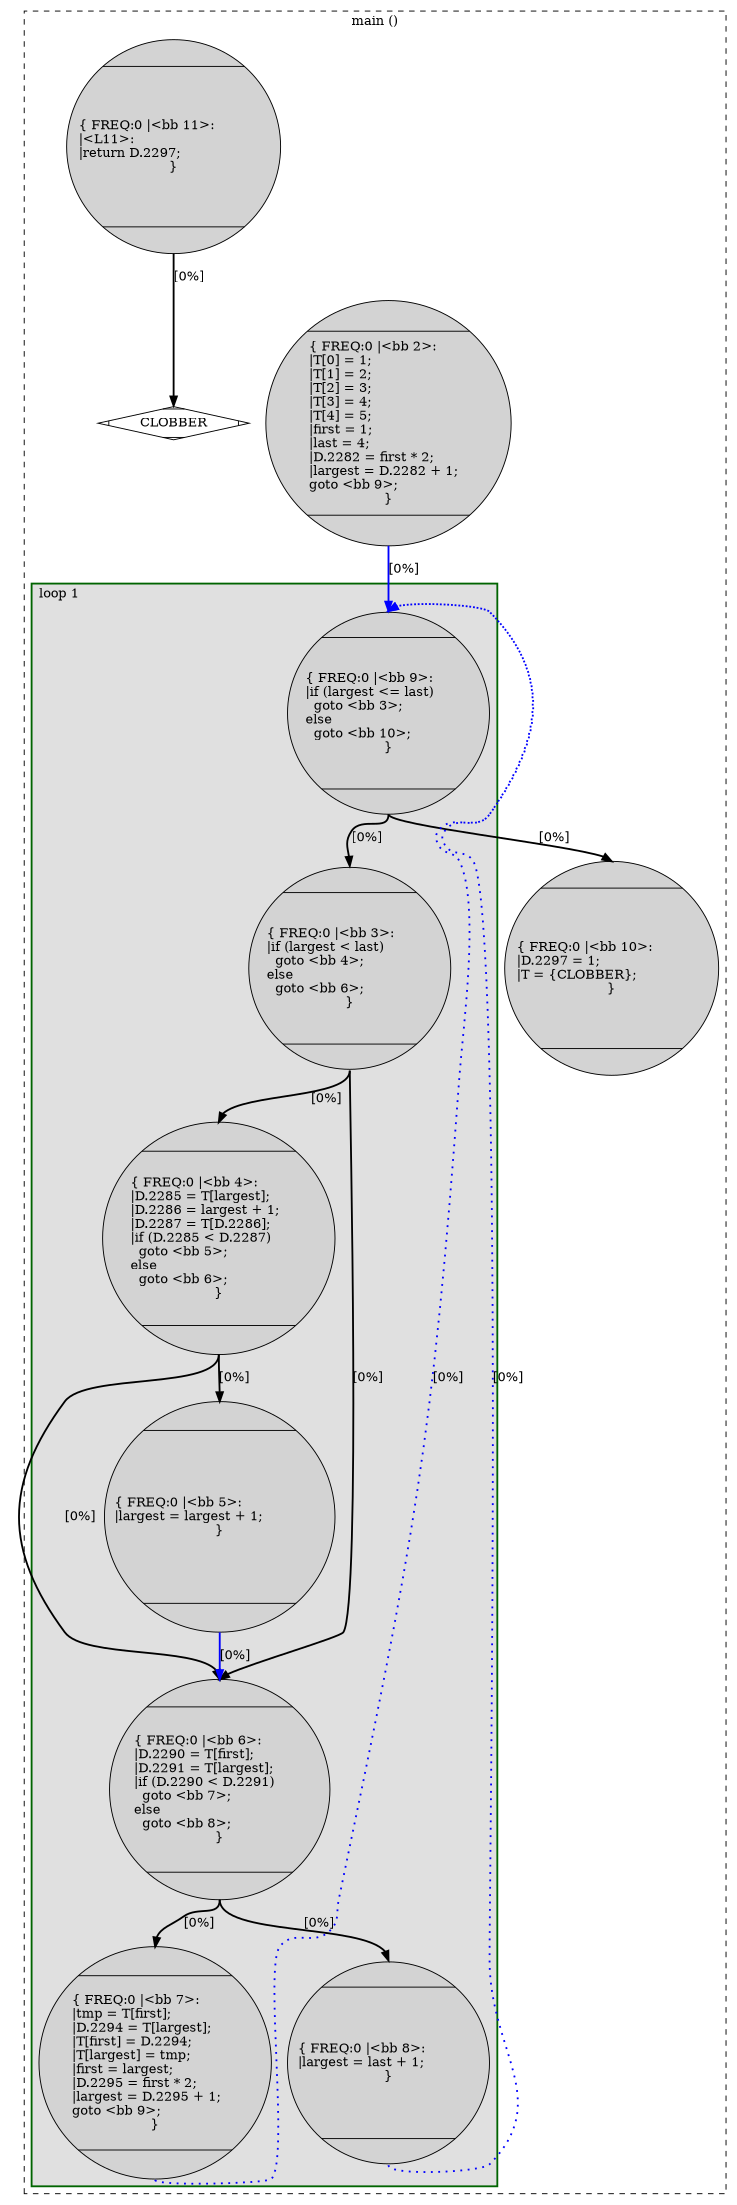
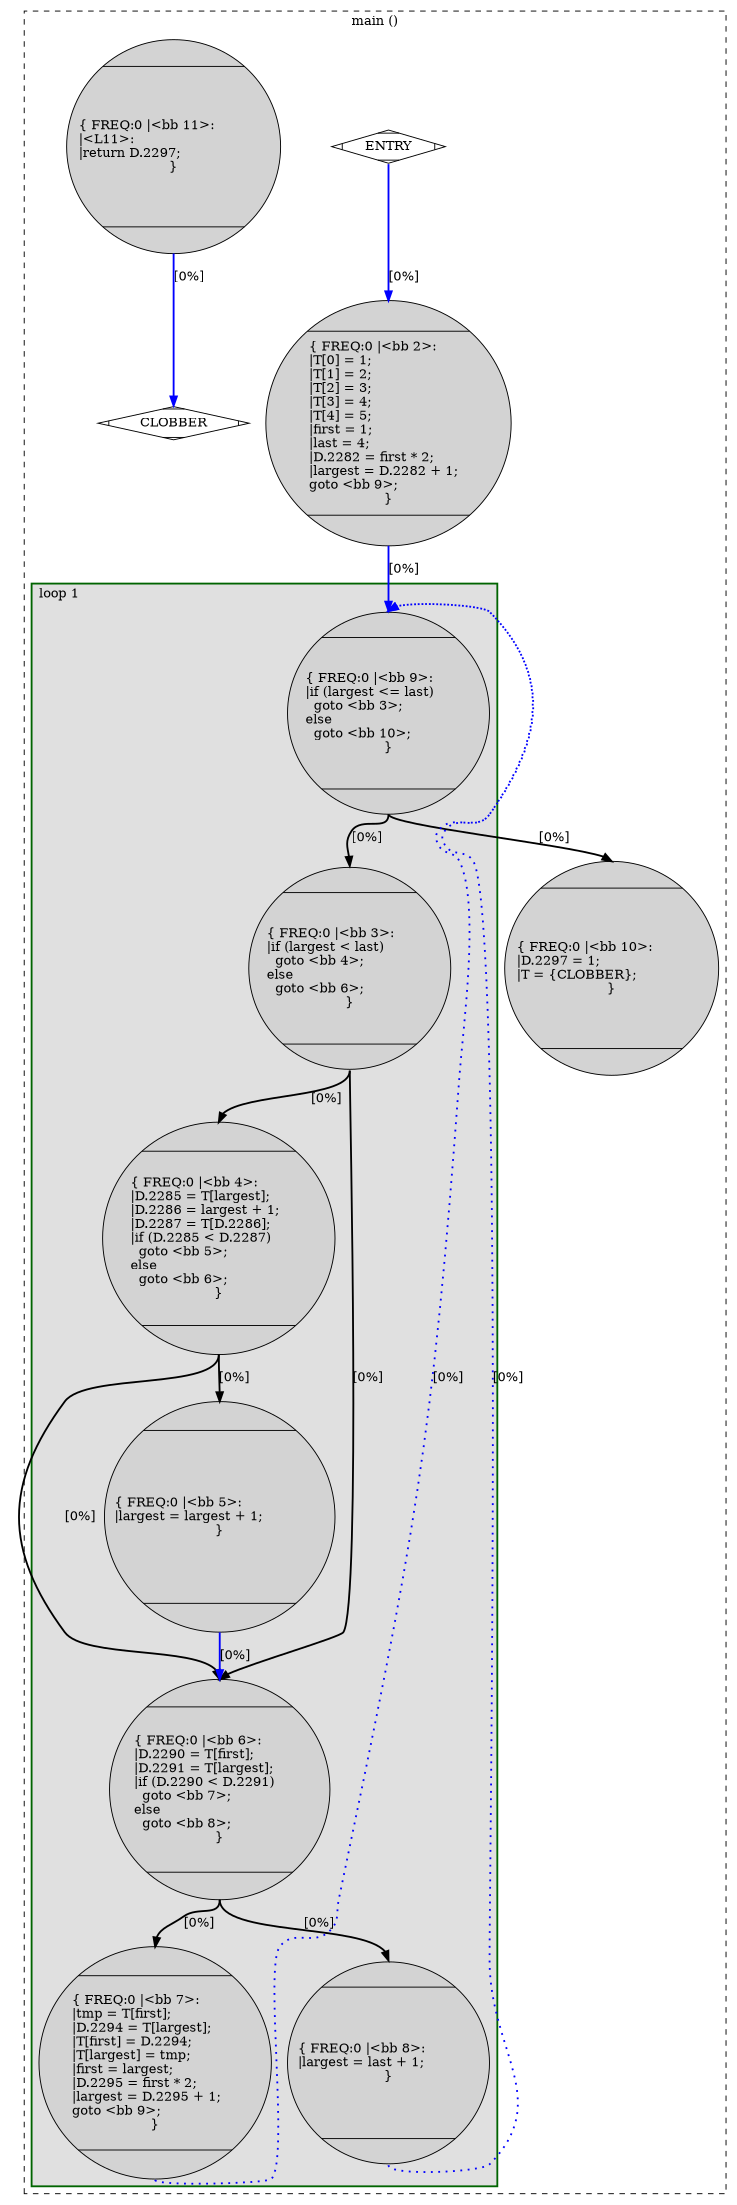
  digraph {
    node [fillcolor=lightgrey shape=Mcircle style=filled]
    edge [color=black constraint=true headport=n style="solid,bold" tailport=s weight=10]
    n1 [label="{ FREQ:0 |\<bb\ 9\>:\l|if\ (largest\ \<=\ last)\l\ \ goto\ \<bb\ 3\>;\lelse\l\ \ goto\ \<bb\ 10\>;\l}"]
    n2 [label="{ FREQ:0 |\<bb\ 3\>:\l|if\ (largest\ \<\ last)\l\ \ goto\ \<bb\ 4\>;\lelse\l\ \ goto\ \<bb\ 6\>;\l}"]
    n3 [label="{ FREQ:0 |\<bb\ 4\>:\l|D.2285\ =\ T[largest];\l|D.2286\ =\ largest\ +\ 1;\l|D.2287\ =\ T[D.2286];\l|if\ (D.2285\ \<\ D.2287)\l\ \ goto\ \<bb\ 5\>;\lelse\l\ \ goto\ \<bb\ 6\>;\l}"]
    n4 [label="{ FREQ:0 |\<bb\ 6\>:\l|D.2290\ =\ T[first];\l|D.2291\ =\ T[largest];\l|if\ (D.2290\ \<\ D.2291)\l\ \ goto\ \<bb\ 7\>;\lelse\l\ \ goto\ \<bb\ 8\>;\l}"]
    n5 [label="{ FREQ:0 |\<bb\ 5\>:\l|largest\ =\ largest\ +\ 1;\l}"]
    n6 [label="{ FREQ:0 |\<bb\ 7\>:\l|tmp\ =\ T[first];\l|D.2294\ =\ T[largest];\l|T[first]\ =\ D.2294;\l|T[largest]\ =\ tmp;\l|first\ =\ largest;\l|D.2295\ =\ first\ *\ 2;\l|largest\ =\ D.2295\ +\ 1;\lgoto\ \<bb\ 9\>;\l}"]
    n7 [label="{ FREQ:0 |\<bb\ 8\>:\l|largest\ =\ last\ +\ 1;\l}"]
    n8 [label="{ FREQ:0 |\<bb\ 10\>:\l|D.2297\ =\ 1;\l|T\ =\ \{CLOBBER\};\l}"]
+   n9 [fillcolor=white label=ENTRY shape=Mdiamond]
    n10 [fillcolor=white label=CLOBBER shape=Mdiamond]
    n11 [label="{ FREQ:0 |\<bb\ 2\>:\l|T[0]\ =\ 1;\l|T[1]\ =\ 2;\l|T[2]\ =\ 3;\l|T[3]\ =\ 4;\l|T[4]\ =\ 5;\l|first\ =\ 1;\l|last\ =\ 4;\l|D.2282\ =\ first\ *\ 2;\l|largest\ =\ D.2282\ +\ 1;\lgoto\ \<bb\ 9\>;\l}"]
    n12 [label="{ FREQ:0 |\<bb\ 11\>:\l|\<L11\>:\l|return\ D.2297;\l}"]
    subgraph cluster_1 {
      color=black
      label="main ()"
      style=dashed
      n8
+     n9
      n10
      n11
      n12
      subgraph cluster_2 {
        color=darkgreen
        fillcolor=grey88
        label="loop 1"
        labeljust=l
        penwidth=2
        style=filled
        n1
        n2
        n3
        n4
        n5
        n6
        n7
      }
    }
    n1 -> n2 [label="[0%]"]
    n1 -> n8 [label="[0%]"]
    n2 -> n3 [label="[0%]"]
    n2 -> n4 [label="[0%]"]
    n3 -> n4 [label="[0%]"]
    n3 -> n5 [label="[0%]"]
    n4 -> n6 [label="[0%]"]
    n4 -> n7 [label="[0%]"]
    n5 -> n4 [color=blue label="[0%]" weight=100]
    n6 -> n1 [color=blue constraint=false label="[0%]" style="dotted,bold"]
    n7 -> n1 [color=blue constraint=false label="[0%]" style="dotted,bold"]
+   n9 -> n10 [style=invis color="" weight=""]
+   n9 -> n11 [color=blue label="[0%]" weight=100]
    n11 -> n1 [color=blue label="[0%]" weight=100]
-   n12 -> n10 [label="[0%]"]
+   n12 -> n10 [color=blue label="[0%]"]
  }
